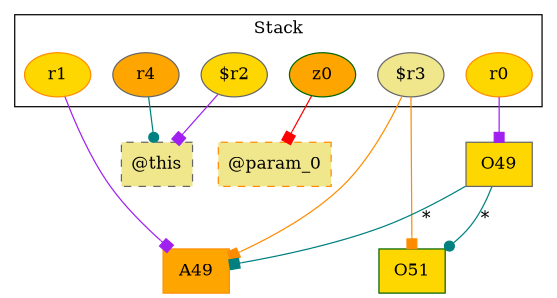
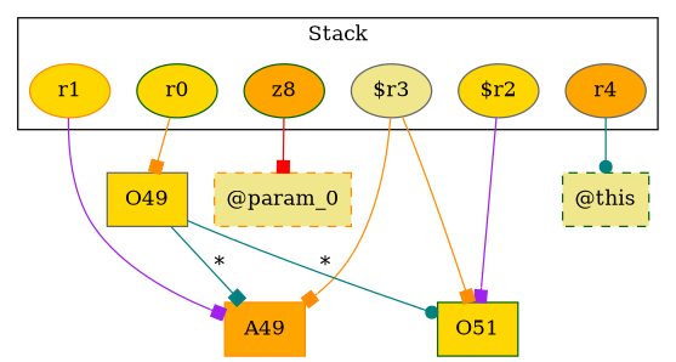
  digraph {
    rankDir=LR
    node [color=gray40 fillcolor=gold style=filled]
    edge [arrowhead=box color=darkorange]
    r1 [color=darkorange]
    "$r2"
-   r0 [color=darkorange]
-   z0 [color=darkgreen fillcolor=orange]
+   r0 [color=darkgreen]
+   z0 [color=darkgreen fillcolor=orange label=z8]
    "$r3" [fillcolor=khaki]
    r4 [fillcolor=orange]
    A49 [color=darkorange fillcolor=orange shape=box]
    O51 [color=darkgreen shape=box]
    O49 [shape=box]
    "@param_0" [color=darkorange fillcolor=khaki shape=box style="filled,dashed"]
-   "@this" [fillcolor=khaki shape=box style="filled,dashed"]
+   "@this" [color=darkgreen fillcolor=khaki shape=box style="filled,dashed"]
    subgraph cluster_1 {
      label=Stack
      r1
      "$r2"
      r0
      z0
      "$r3"
      r4
    }
    r1 -> A49 [color=purple]
-   "$r2" -> "@this" [color=purple]
-   r0 -> O49 [color=purple]
+   "$r2" -> O51 [color=purple]
+   r0 -> O49
    z0 -> "@param_0" [color=red]
    "$r3" -> A49
    "$r3" -> O51
    r4 -> "@this" [arrowhead=dot color=teal]
    O49 -> A49 [color=teal label="*" weight=0.2]
    O49 -> O51 [arrowhead=dot color=teal label="*" weight=0.2]
  }
